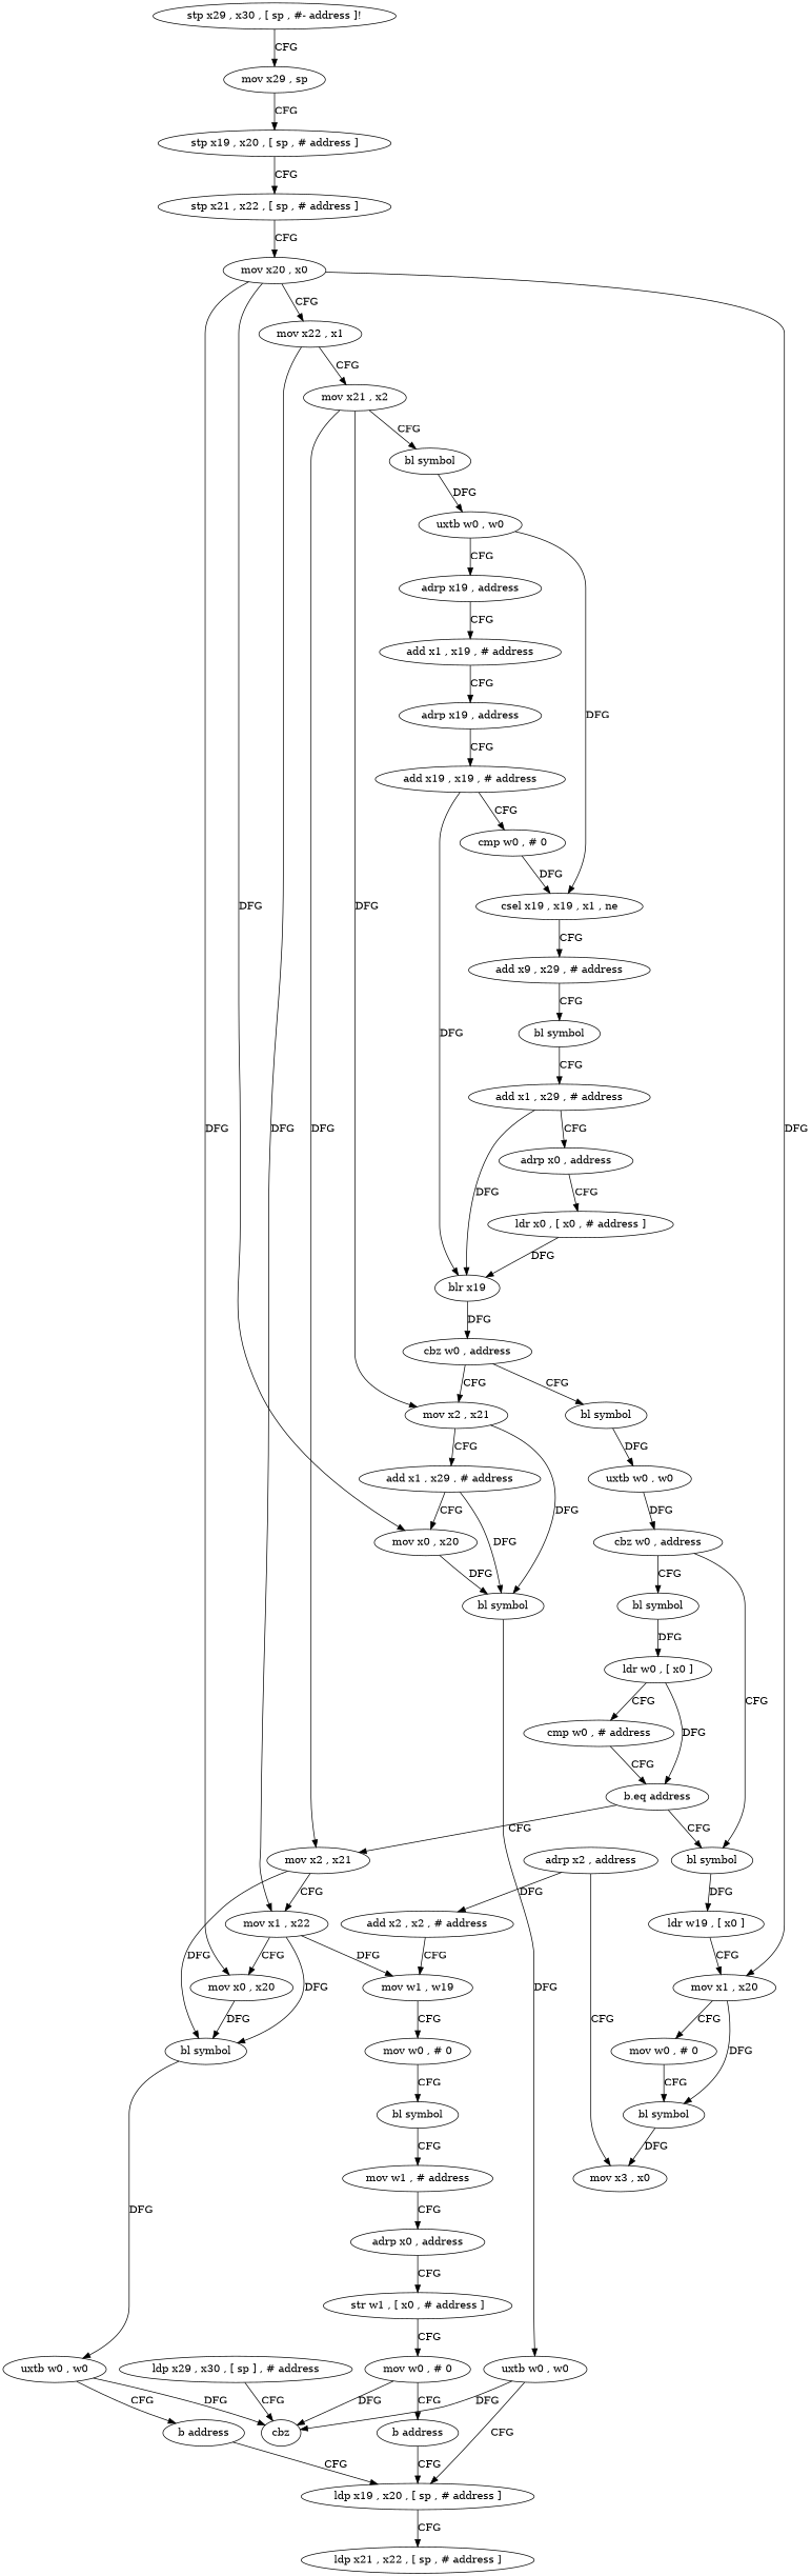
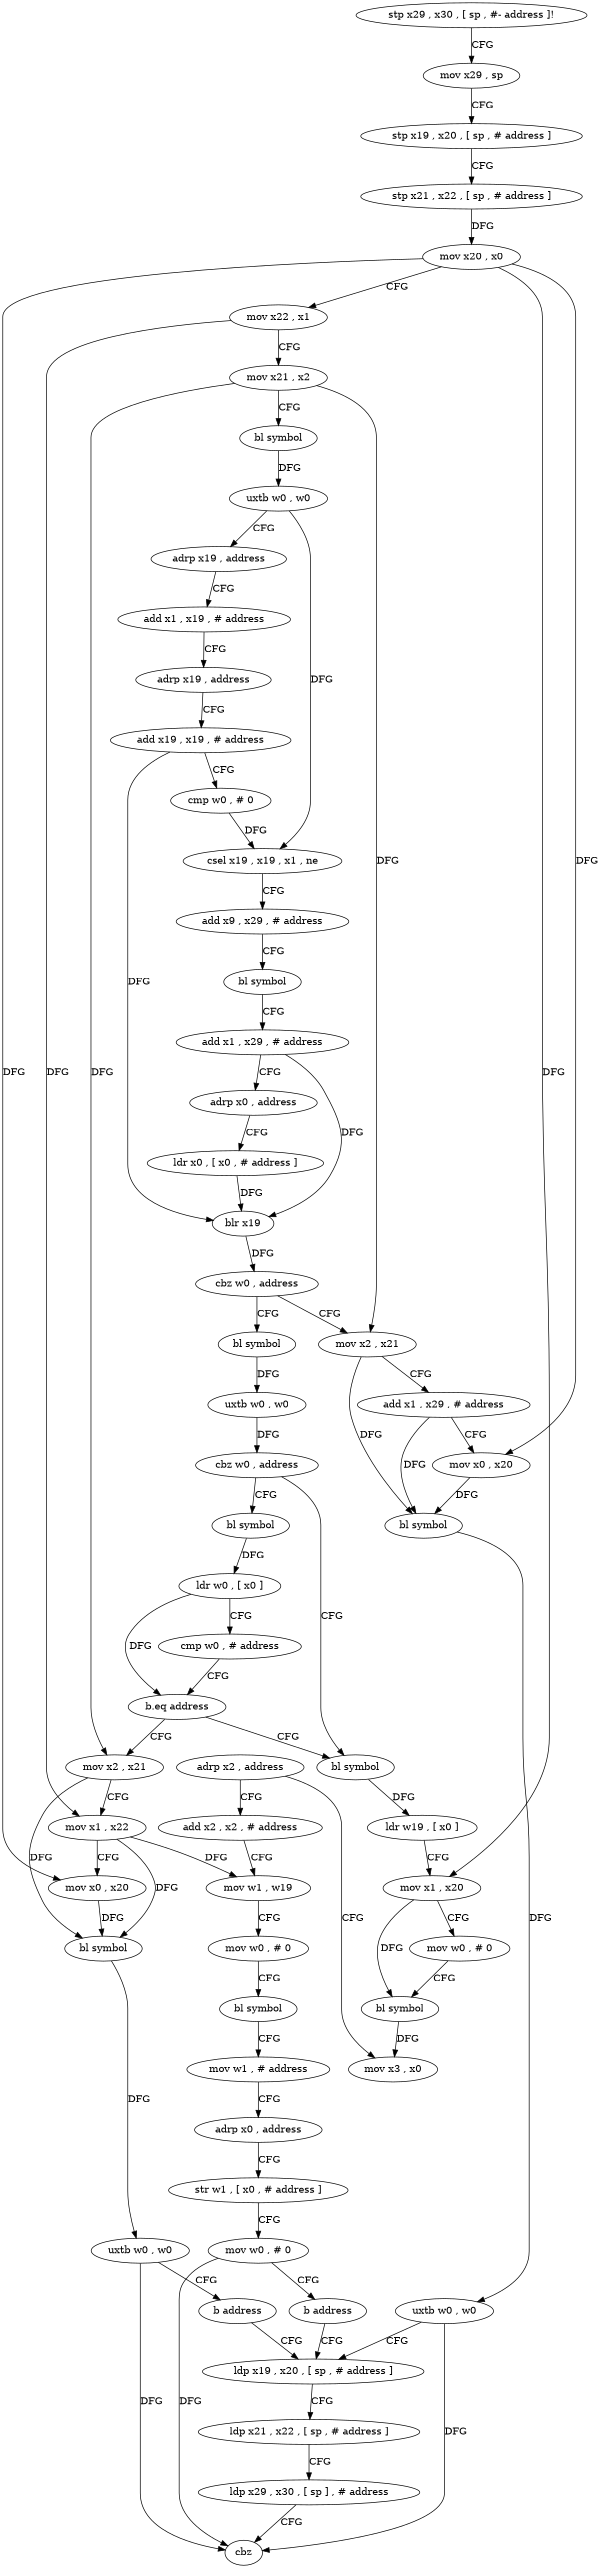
  digraph {
    n1 [label="stp x29 , x30 , [ sp , #- address ]!"]
    n2 [label="mov x29 , sp"]
    n3 [label="stp x19 , x20 , [ sp , # address ]"]
    n4 [label="stp x21 , x22 , [ sp , # address ]"]
    n5 [label="mov x20 , x0"]
    n6 [label="mov x22 , x1"]
    n7 [label="mov x0 , x20"]
    n8 [label="mov x1 , x20"]
    n9 [label="mov x0 , x20"]
    n10 [label="mov x21 , x2"]
    n11 [label="mov x1 , x22"]
    n12 [label="bl symbol"]
    n13 [label="mov w0 , # 0"]
    n14 [label="bl symbol"]
    n15 [label="bl symbol"]
    n16 [label="bl symbol"]
    n17 [label="mov x2 , x21"]
    n18 [label="mov x2 , x21"]
    n19 [label="mov w1 , w19"]
    n20 [label="uxtb w0 , w0"]
    n21 [label="add x1 , x29 , # address"]
    n22 [label="adrp x19 , address"]
    n23 [label="csel x19 , x19 , x1 , ne"]
    n24 [label="add x1 , x19 , # address"]
    n25 [label="add x9 , x29 , # address"]
    n26 [label="adrp x19 , address"]
    n27 [label="add x19 , x19 , # address"]
    n28 [label="cmp w0 , # 0"]
    n29 [label="blr x19"]
    n30 [label="bl symbol"]
    n31 [label="cbz w0 , address"]
    n32 [label="add x1 , x29 , # address"]
    n33 [label="adrp x0 , address"]
    n34 [label="ldr x0 , [ x0 , # address ]"]
    n35 [label="bl symbol"]
    n36 [label="uxtb w0 , w0"]
    n37 [label="uxtb w0 , w0"]
    n38 [label="cbz w0 , address"]
    n39 [label="ldp x19 , x20 , [ sp , # address ]"]
    n40 [label=cbz]
    n41 [label="ldp x21 , x22 , [ sp , # address ]"]
    n42 [label="ldp x29 , x30 , [ sp ] , # address"]
    n43 [label="bl symbol"]
    n44 [label="bl symbol"]
    n45 [label="ldr w19 , [ x0 ]"]
    n46 [label="ldr w0 , [ x0 ]"]
    n47 [label="cmp w0 , # address"]
    n48 [label="b.eq address"]
    n49 [label="mov w0 , # 0"]
    n50 [label="mov x3 , x0"]
    n51 [label="adrp x2 , address"]
    n52 [label="add x2 , x2 , # address"]
    n53 [label="bl symbol"]
    n54 [label="mov w1 , # address"]
    n55 [label="adrp x0 , address"]
    n56 [label="str w1 , [ x0 , # address ]"]
    n57 [label="mov w0 , # 0"]
    n58 [label="b address"]
    n59 [label="uxtb w0 , w0"]
    n60 [label="b address"]
    n1 -> n2 [label=CFG]
    n2 -> n3 [label=CFG]
    n3 -> n4 [label=CFG]
-   n4 -> n5 [label=CFG]
+   n4 -> n5 [label=DFG]
    n5 -> n6 [label=CFG]
    n5 -> n7 [label=DFG]
    n5 -> n8 [label=DFG]
    n5 -> n9 [label=DFG]
    n6 -> n10 [label=CFG]
    n6 -> n11 [label=DFG]
    n7 -> n12 [label=DFG]
    n8 -> n13 [label=CFG]
    n8 -> n14 [label=DFG]
    n9 -> n15 [label=DFG]
    n10 -> n16 [label=CFG]
    n10 -> n17 [label=DFG]
    n10 -> n18 [label=DFG]
    n11 -> n9 [label=CFG]
    n11 -> n15 [label=DFG]
    n11 -> n19 [label=DFG]
    n12 -> n37 [label=DFG]
    n13 -> n14 [label=CFG]
    n14 -> n50 [label=DFG]
    n15 -> n59 [label=DFG]
    n16 -> n20 [label=DFG]
    n17 -> n12 [label=DFG]
    n17 -> n21 [label=CFG]
    n18 -> n11 [label=CFG]
    n18 -> n15 [label=DFG]
    n19 -> n49 [label=CFG]
    n20 -> n22 [label=CFG]
    n20 -> n23 [label=DFG]
    n21 -> n7 [label=CFG]
    n21 -> n12 [label=DFG]
    n22 -> n24 [label=CFG]
    n23 -> n25 [label=CFG]
    n24 -> n26 [label=CFG]
    n25 -> n30 [label=CFG]
    n26 -> n27 [label=CFG]
    n27 -> n28 [label=CFG]
    n27 -> n29 [label=DFG]
    n28 -> n23 [label=DFG]
    n29 -> n31 [label=DFG]
    n30 -> n32 [label=CFG]
    n31 -> n17 [label=CFG]
    n31 -> n35 [label=CFG]
    n32 -> n29 [label=DFG]
    n32 -> n33 [label=CFG]
    n33 -> n34 [label=CFG]
    n34 -> n29 [label=DFG]
    n35 -> n36 [label=DFG]
    n36 -> n38 [label=DFG]
    n37 -> n39 [label=CFG]
    n37 -> n40 [label=DFG]
    n38 -> n43 [label=CFG]
    n38 -> n44 [label=CFG]
    n39 -> n41 [label=CFG]
+   n41 -> n42 [label=CFG]
    n42 -> n40 [label=CFG]
    n43 -> n45 [label=DFG]
    n44 -> n46 [label=DFG]
    n45 -> n8 [label=CFG]
    n46 -> n47 [label=CFG]
    n46 -> n48 [label=DFG]
    n47 -> n48 [label=CFG]
    n48 -> n18 [label=CFG]
    n48 -> n43 [label=CFG]
    n49 -> n53 [label=CFG]
    n51 -> n50 [label=CFG]
-   n51 -> n52 [label=DFG]
+   n51 -> n52 [label=CFG]
    n52 -> n19 [label=CFG]
    n53 -> n54 [label=CFG]
    n54 -> n55 [label=CFG]
    n55 -> n56 [label=CFG]
    n56 -> n57 [label=CFG]
    n57 -> n40 [label=DFG]
    n57 -> n58 [label=CFG]
    n58 -> n39 [label=CFG]
    n59 -> n40 [label=DFG]
    n59 -> n60 [label=CFG]
    n60 -> n39 [label=CFG]
  }
